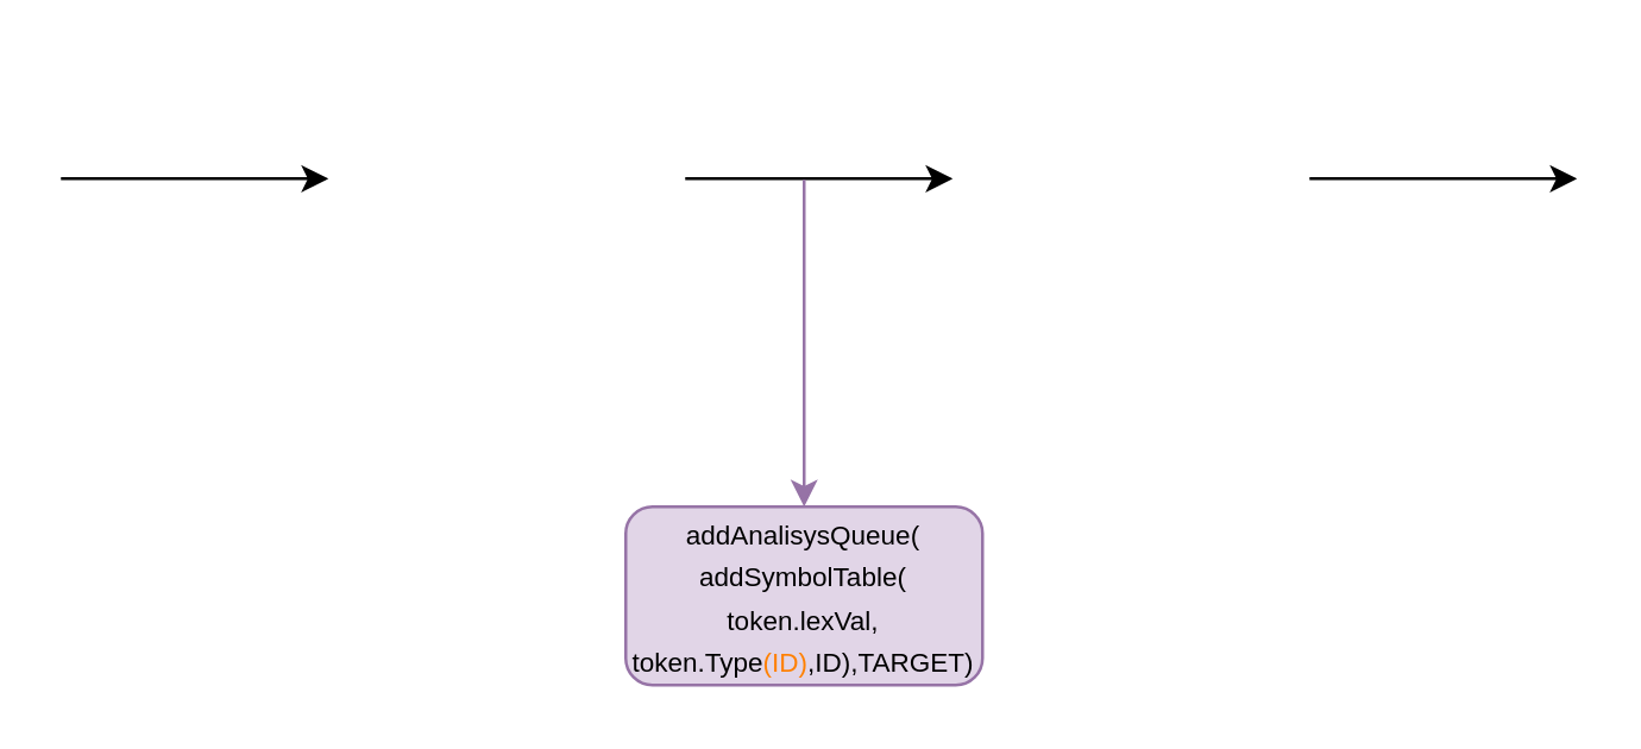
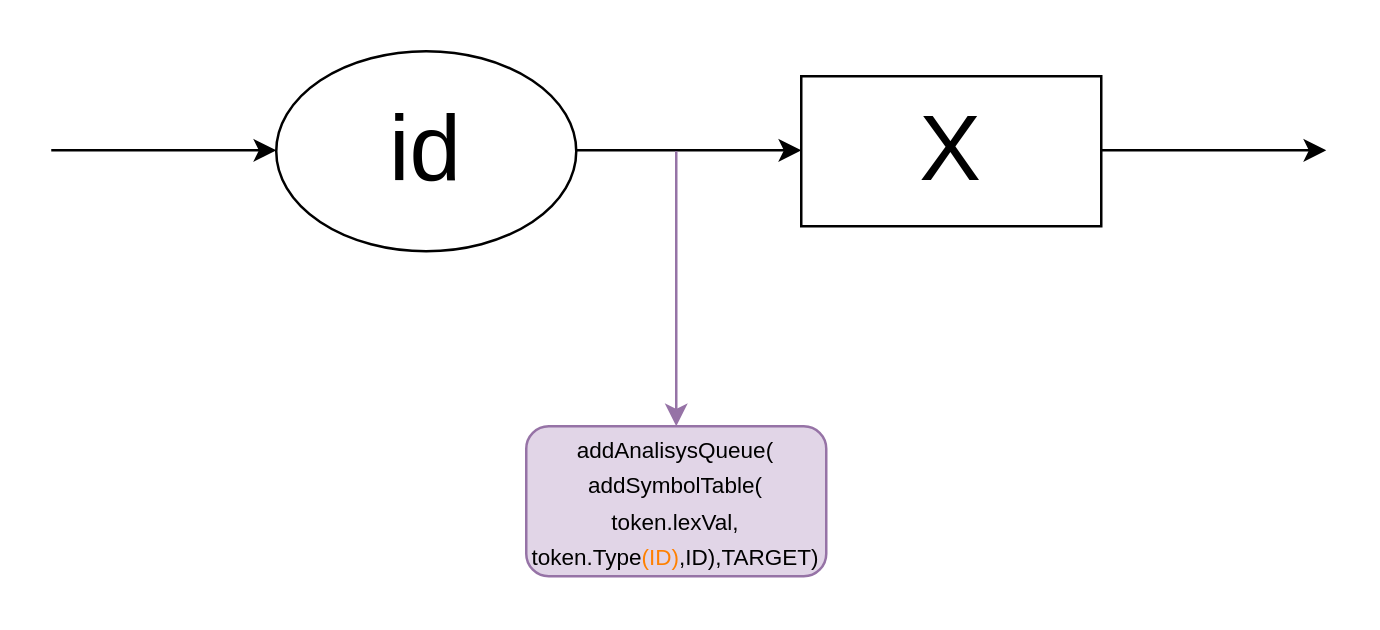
  <mxCell id="0" />
  <mxCell id="1" parent="0" />
  <mxCell id="2" value="" style="group" parent="1" vertex="1" connectable="0"><mxGeometry width="510.0" height="80" as="geometry" x="20" y="20" /></mxCell>
+ <mxCell id="3" value="&lt;font style=&quot;font-size: 37px&quot;&gt;id&lt;/font&gt;" style="ellipse;whiteSpace=wrap;html=1;" parent="2" vertex="1"><mxGeometry x="90" width="120" height="80" as="geometry" /></mxCell>
  <mxCell id="4" value="" style="endArrow=classic;html=1;entryX=0;entryY=0.5;entryDx=0;entryDy=0;" parent="2" edge="1"><mxGeometry width="50" height="50" relative="1" as="geometry"><mxPoint x="210" y="39.64" as="sourcePoint" /><mxPoint x="300" y="39.64" as="targetPoint" /></mxGeometry></mxCell>
  <mxCell id="5" value="" style="endArrow=classic;html=1;entryX=0;entryY=0.5;entryDx=0;entryDy=0;" parent="2" edge="1"><mxGeometry width="50" height="50" relative="1" as="geometry"><mxPoint y="39.64" as="sourcePoint" /><mxPoint x="90" y="39.64" as="targetPoint" /></mxGeometry></mxCell>
+ <mxCell id="6" value="&lt;font style=&quot;font-size: 37px&quot;&gt;X&lt;/font&gt;" style="rounded=0;whiteSpace=wrap;html=1;" parent="2" vertex="1"><mxGeometry x="300" y="10" width="120" height="60" as="geometry" /></mxCell>
  <mxCell id="7" value="" style="endArrow=classic;html=1;entryX=0;entryY=0.5;entryDx=0;entryDy=0;" parent="2" edge="1"><mxGeometry width="50" height="50" relative="1" as="geometry"><mxPoint x="420.0" y="39.64" as="sourcePoint" /><mxPoint x="510.0" y="39.64" as="targetPoint" /></mxGeometry></mxCell>
  <mxCell id="8" value="" style="endArrow=classic;html=1;fillColor=#e1d5e7;strokeColor=#9673a6;" parent="1" edge="1"><mxGeometry width="50" height="50" relative="1" as="geometry"><mxPoint x="270" y="60" as="sourcePoint" /><mxPoint x="270" y="170" as="targetPoint" /></mxGeometry></mxCell>
  <mxCell id="9" value="&lt;font style=&quot;font-size: 9px&quot;&gt;addAnalisysQueue(&lt;br&gt;addSymbolTable(&lt;br&gt;token.lexVal,&lt;br&gt;token.Type&lt;font color=&quot;#ff8000&quot; style=&quot;font-size: 9px&quot;&gt;(ID)&lt;/font&gt;,ID),TARGET)&lt;br&gt;&lt;/font&gt;" style="rounded=1;whiteSpace=wrap;html=1;fillColor=#e1d5e7;strokeColor=#9673a6;" parent="1" vertex="1"><mxGeometry x="210" y="170" width="120" height="60" as="geometry" /></mxCell>
